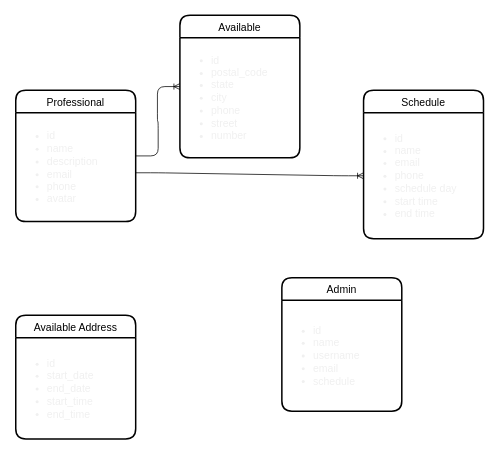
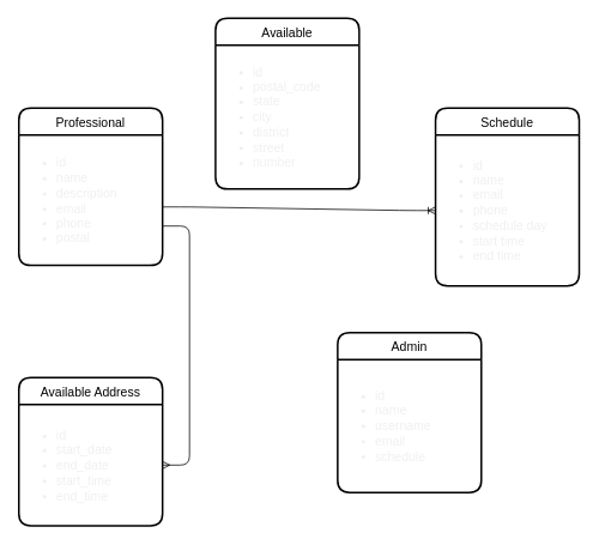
  <mxCell id="0" />
  <mxCell id="1" parent="0" />
  <mxCell id="2" value="Professional" style="swimlane;childLayout=stackLayout;horizontal=1;startSize=30;horizontalStack=0;rounded=1;fontSize=14;fontStyle=0;strokeWidth=2;resizeParent=0;resizeLast=1;shadow=0;dashed=0;align=center;" parent="1" vertex="1"><mxGeometry x="20" y="120" width="160" height="175" as="geometry"><mxRectangle x="115" y="130" width="110" height="30" as="alternateBounds" /></mxGeometry></mxCell>
- <mxCell id="3" value="&lt;ul&gt;&lt;li&gt;id&lt;/li&gt;&lt;li&gt;name&lt;/li&gt;&lt;li&gt;description&lt;/li&gt;&lt;li&gt;email&lt;/li&gt;&lt;li&gt;phone&lt;/li&gt;&lt;li&gt;avatar&lt;/li&gt;&lt;/ul&gt;" style="text;html=1;align=left;verticalAlign=middle;resizable=0;points=[];autosize=1;strokeColor=none;fontSize=14;fontColor=#f0f0f0;" parent="2" vertex="1"><mxGeometry y="30" width="160" height="145" as="geometry" /></mxCell>
+ <mxCell id="3" value="&lt;ul&gt;&lt;li&gt;id&lt;/li&gt;&lt;li&gt;name&lt;/li&gt;&lt;li&gt;description&lt;/li&gt;&lt;li&gt;email&lt;/li&gt;&lt;li&gt;phone&lt;/li&gt;&lt;li&gt;postal&lt;/li&gt;&lt;/ul&gt;" style="text;html=1;align=left;verticalAlign=middle;resizable=0;points=[];autosize=1;strokeColor=none;fontSize=14;fontColor=#f0f0f0;" parent="2" vertex="1"><mxGeometry y="30" width="160" height="145" as="geometry" /></mxCell>
  <mxCell id="4" value="Admin" style="swimlane;childLayout=stackLayout;horizontal=1;startSize=30;horizontalStack=0;rounded=1;fontSize=14;fontStyle=0;strokeWidth=2;resizeParent=0;resizeLast=1;shadow=0;dashed=0;align=center;" parent="1" vertex="1"><mxGeometry x="375" y="370" width="160" height="178" as="geometry"><mxRectangle x="510" y="330" width="110" height="30" as="alternateBounds" /></mxGeometry></mxCell>
  <mxCell id="5" value="&lt;ul&gt;&lt;li&gt;id&lt;/li&gt;&lt;li&gt;name&lt;/li&gt;&lt;li&gt;username&lt;/li&gt;&lt;li&gt;email&lt;/li&gt;&lt;li&gt;schedule&lt;/li&gt;&lt;/ul&gt;" style="text;html=1;align=left;verticalAlign=middle;resizable=0;points=[];autosize=1;strokeColor=none;fontSize=14;fontColor=#f0f0f0;" parent="4" vertex="1"><mxGeometry y="30" width="160" height="148" as="geometry" /></mxCell>
  <mxCell id="6" value="Available" style="swimlane;childLayout=stackLayout;horizontal=1;startSize=30;horizontalStack=0;rounded=1;fontSize=14;fontStyle=0;strokeWidth=2;resizeParent=0;resizeLast=1;shadow=0;dashed=0;align=center;" parent="1" vertex="1"><mxGeometry x="239" y="20" width="160" height="190" as="geometry"><mxRectangle x="475" y="70" width="110" height="30" as="alternateBounds" /></mxGeometry></mxCell>
- <mxCell id="7" value="&lt;ul&gt;&lt;li&gt;id&lt;/li&gt;&lt;li&gt;postal_code&lt;/li&gt;&lt;li&gt;state&lt;/li&gt;&lt;li&gt;city&lt;/li&gt;&lt;li&gt;phone&lt;/li&gt;&lt;li&gt;street&lt;/li&gt;&lt;li&gt;number&lt;/li&gt;&lt;/ul&gt;" style="text;html=1;align=left;verticalAlign=middle;resizable=0;points=[];autosize=1;strokeColor=none;fontSize=14;fontColor=#f0f0f0;" parent="6" vertex="1"><mxGeometry y="30" width="160" height="160" as="geometry" /></mxCell>
+ <mxCell id="7" value="&lt;ul&gt;&lt;li&gt;id&lt;/li&gt;&lt;li&gt;postal_code&lt;/li&gt;&lt;li&gt;state&lt;/li&gt;&lt;li&gt;city&lt;/li&gt;&lt;li&gt;district&lt;/li&gt;&lt;li&gt;street&lt;/li&gt;&lt;li&gt;number&lt;/li&gt;&lt;/ul&gt;" style="text;html=1;align=left;verticalAlign=middle;resizable=0;points=[];autosize=1;strokeColor=none;fontSize=14;fontColor=#f0f0f0;" parent="6" vertex="1"><mxGeometry y="30" width="160" height="160" as="geometry" /></mxCell>
  <mxCell id="8" value="Available Address" style="swimlane;childLayout=stackLayout;horizontal=1;startSize=30;horizontalStack=0;rounded=1;fontSize=14;fontStyle=0;strokeWidth=2;resizeParent=0;resizeLast=1;shadow=0;dashed=0;align=center;" parent="1" vertex="1"><mxGeometry x="20" y="420" width="160" height="165" as="geometry"><mxRectangle x="240" y="460" width="110" height="30" as="alternateBounds" /></mxGeometry></mxCell>
  <mxCell id="9" value="&lt;ul&gt;&lt;li&gt;id&lt;/li&gt;&lt;li&gt;start_date&lt;/li&gt;&lt;li&gt;end_date&lt;/li&gt;&lt;li&gt;start_time&lt;/li&gt;&lt;li&gt;end_time&lt;/li&gt;&lt;/ul&gt;" style="text;html=1;align=left;verticalAlign=middle;resizable=0;points=[];autosize=1;strokeColor=none;fontSize=14;fontColor=#f0f0f0;" parent="8" vertex="1"><mxGeometry y="30" width="160" height="135" as="geometry" /></mxCell>
- <mxCell id="10" value="" style="edgeStyle=entityRelationEdgeStyle;fontSize=12;html=1;endArrow=ERoneToMany;fontColor=#f0f0f0;exitX=1;exitY=0.5;exitDx=0;exitDy=0;entryX=0;entryY=0.5;entryDx=0;entryDy=0;" parent="1" source="2" target="6" edge="1"><mxGeometry width="100" height="100" relative="1" as="geometry"><mxPoint x="90" y="270" as="sourcePoint" /><mxPoint x="190" y="170" as="targetPoint" /></mxGeometry></mxCell>
+ <mxCell id="11" value="" style="edgeStyle=entityRelationEdgeStyle;fontSize=12;html=1;endArrow=none;startArrow=ERmany;fontColor=#f0f0f0;endFill=0;entryX=1;entryY=0.75;entryDx=0;entryDy=0;" parent="1" source="9" target="2" edge="1"><mxGeometry width="100" height="100" relative="1" as="geometry"><mxPoint x="195" y="370" as="sourcePoint" /><mxPoint x="295" y="270" as="targetPoint" /></mxGeometry></mxCell>
  <mxCell id="12" value="Schedule" style="swimlane;childLayout=stackLayout;horizontal=1;startSize=30;horizontalStack=0;rounded=1;fontSize=14;fontStyle=0;strokeWidth=2;resizeParent=0;resizeLast=1;shadow=0;dashed=0;align=center;" vertex="1" parent="1"><mxGeometry x="484" y="120" width="160" height="198" as="geometry"><mxRectangle x="115" y="130" width="110" height="30" as="alternateBounds" /></mxGeometry></mxCell>
  <mxCell id="13" value="&lt;ul&gt;&lt;li&gt;id&lt;/li&gt;&lt;li&gt;name&lt;/li&gt;&lt;li&gt;email&lt;/li&gt;&lt;li&gt;phone&lt;/li&gt;&lt;li&gt;schedule day&lt;/li&gt;&lt;li&gt;start time&lt;/li&gt;&lt;li&gt;end time&lt;/li&gt;&lt;/ul&gt;" style="text;html=1;align=left;verticalAlign=middle;resizable=0;points=[];autosize=1;strokeColor=none;fontSize=14;fontColor=#f0f0f0;" vertex="1" parent="12"><mxGeometry y="30" width="160" height="168" as="geometry" /></mxCell>
  <mxCell id="14" value="" style="edgeStyle=entityRelationEdgeStyle;fontSize=12;html=1;endArrow=ERoneToMany;" edge="1" parent="1" target="13"><mxGeometry width="100" height="100" relative="1" as="geometry"><mxPoint x="180" y="230" as="sourcePoint" /><mxPoint x="419" y="140" as="targetPoint" /></mxGeometry></mxCell>
